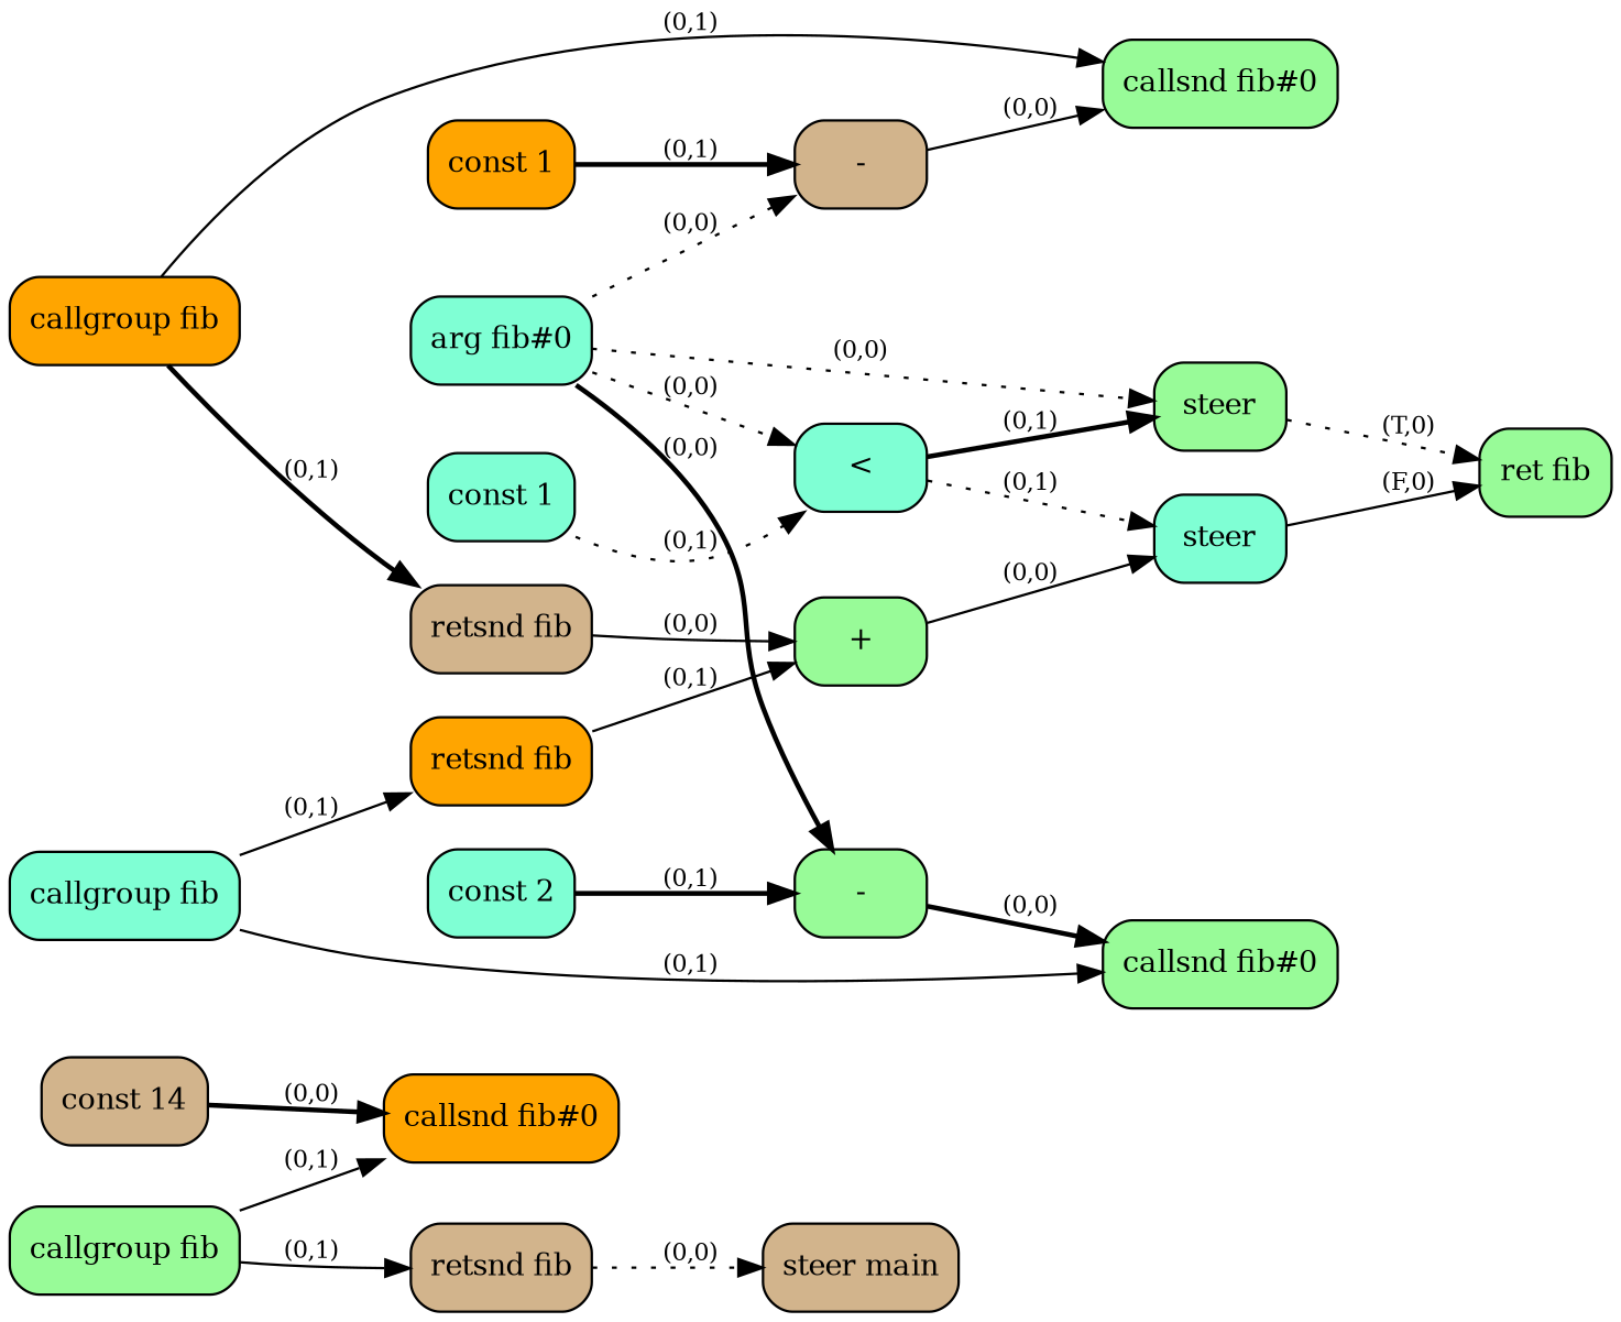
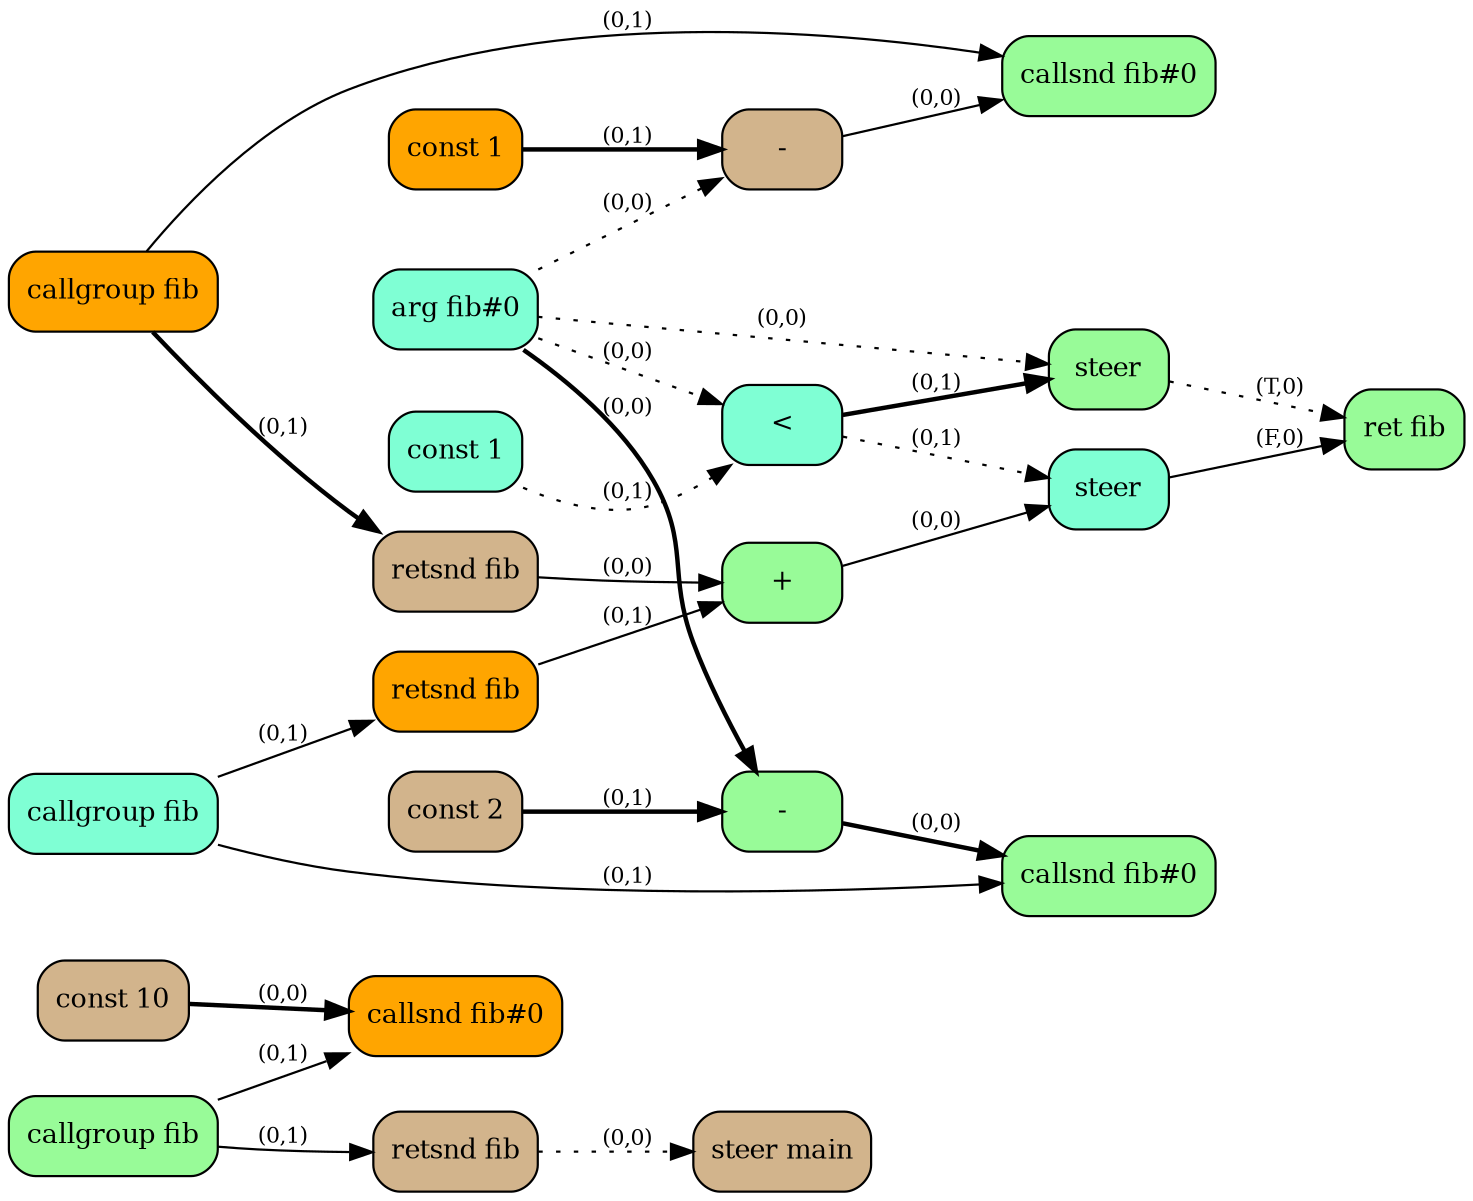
  digraph {
    rankdir=LR
    node [fillcolor=palegreen fontsize=12 shape=box style="rounded,filled"]
    edge [fontsize=10 style=solid]
-   n1 [fillcolor=tan label="const 14"]
+   n1 [fillcolor=tan label="const 10"]
    n2 [fillcolor=orange label="callsnd fib#0"]
    n3 [fillcolor=aquamarine label="arg fib#0"]
    n4 [fillcolor=aquamarine label="<"]
    n5 [fillcolor=tan label="-"]
    n6 [label="-"]
    n7 [label=steer]
    n8 [fillcolor=aquamarine label=steer]
    n9 [label="callsnd fib#0"]
    n10 [label="callsnd fib#0"]
    n11 [label="ret fib"]
    n12 [fillcolor=aquamarine label="const 1"]
    n13 [fillcolor=orange label="const 1"]
    n14 [fillcolor=orange label="callgroup fib"]
    n15 [fillcolor=tan label="retsnd fib"]
    n16 [label="+"]
-   n17 [fillcolor=aquamarine label="const 2"]
+   n17 [fillcolor=tan label="const 2"]
    n18 [fillcolor=aquamarine label="callgroup fib"]
    n19 [fillcolor=orange label="retsnd fib"]
    n20 [label="callgroup fib"]
    n21 [fillcolor=tan label="retsnd fib"]
    n22 [fillcolor=tan label="steer main"]
    n1 -> n2 [label="(0,0)" style=bold]
    n3 -> n4 [label="(0,0)" style=dotted]
    n3 -> n5 [label="(0,0)" style=dotted]
    n3 -> n6 [label="(0,0)" style=bold]
    n3 -> n7 [label="(0,0)" style=dotted]
    n4 -> n7 [label="(0,1)" style=bold]
    n4 -> n8 [label="(0,1)" style=dotted]
    n5 -> n9 [label="(0,0)"]
    n6 -> n10 [label="(0,0)" style=bold]
    n7 -> n11 [label="(T,0)" style=dotted]
    n8 -> n11 [label="(F,0)"]
    n12 -> n4 [label="(0,1)" style=dotted]
    n13 -> n5 [label="(0,1)" style=bold]
    n14 -> n9 [label="(0,1)"]
    n14 -> n15 [label="(0,1)" style=bold]
    n15 -> n16 [label="(0,0)"]
    n16 -> n8 [label="(0,0)"]
    n17 -> n6 [label="(0,1)" style=bold]
    n18 -> n10 [label="(0,1)"]
    n18 -> n19 [label="(0,1)"]
    n19 -> n16 [label="(0,1)"]
    n20 -> n2 [label="(0,1)"]
    n20 -> n21 [label="(0,1)"]
    n21 -> n22 [label="(0,0)" style=dotted]
  }
